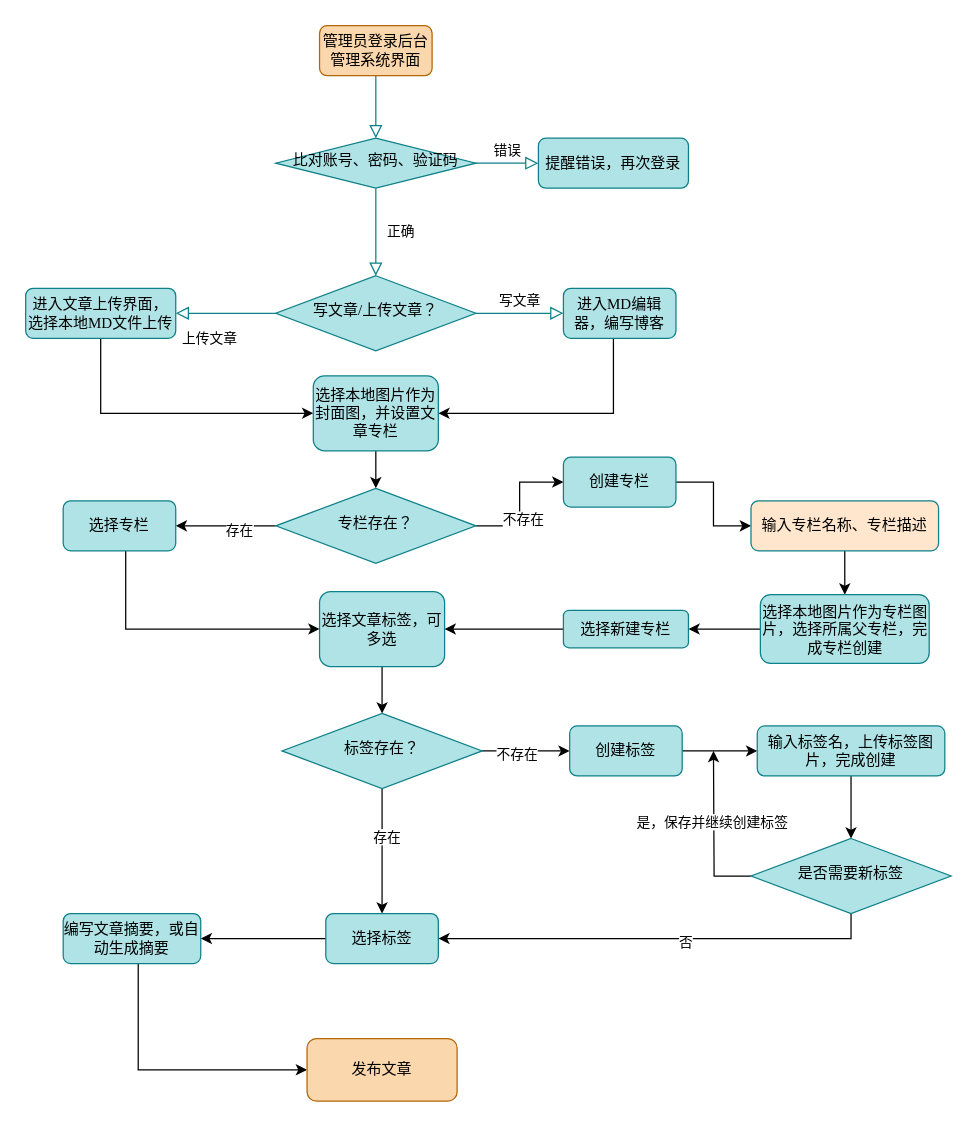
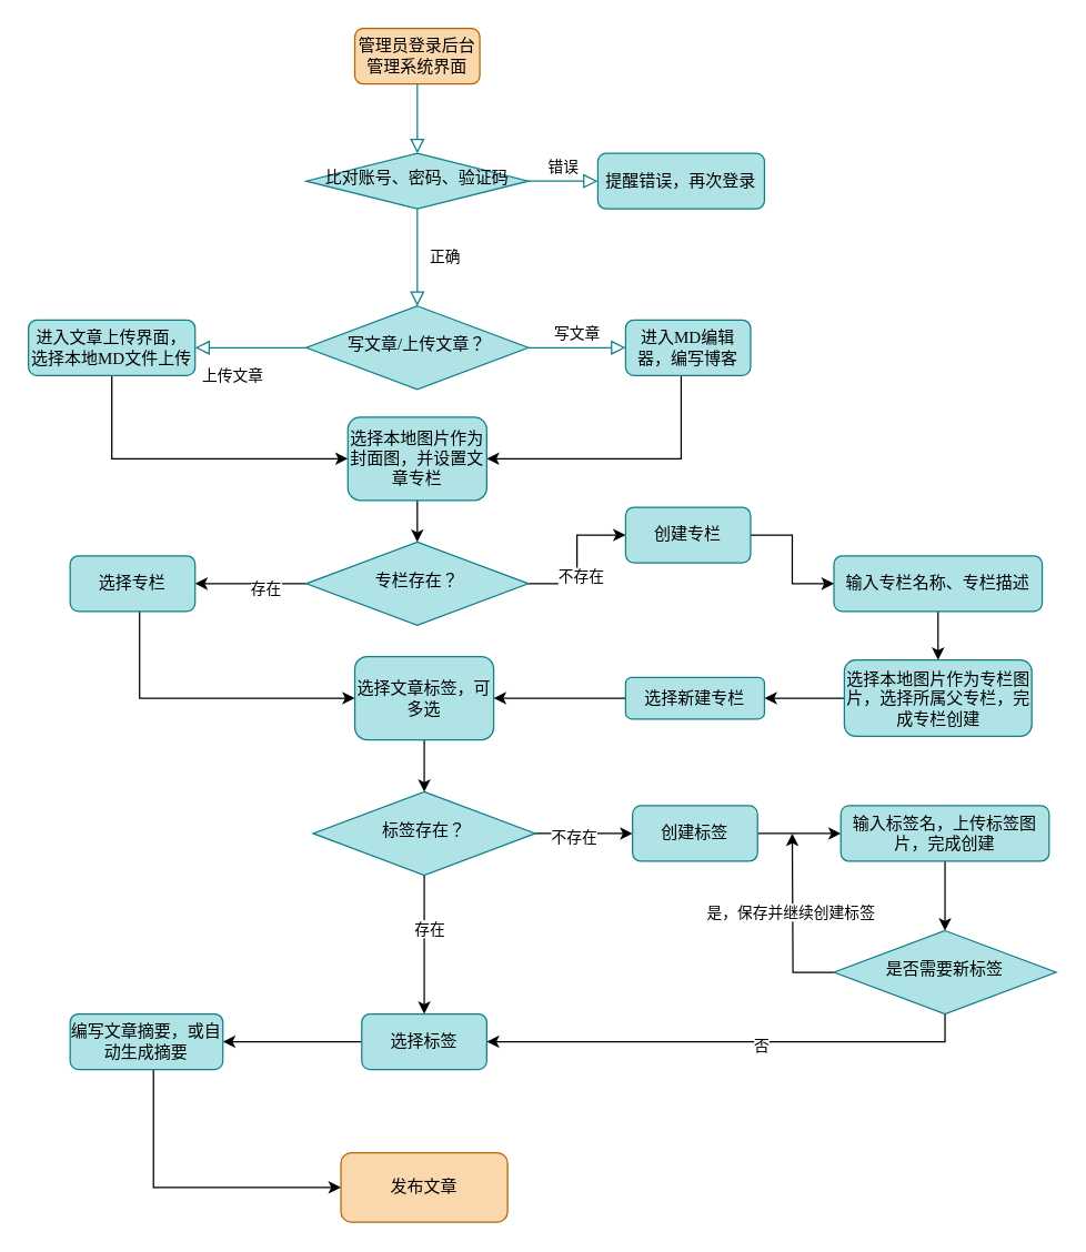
  <mxCell id="0" />
  <mxCell id="1" parent="0" />
  <mxCell id="2" value="" style="rounded=0;html=1;jettySize=auto;orthogonalLoop=1;fontSize=11;endArrow=block;endFill=0;endSize=8;strokeWidth=1;shadow=0;labelBackgroundColor=none;edgeStyle=orthogonalEdgeStyle;fillColor=#b0e3e6;strokeColor=#0e8088;fontFamily=Verdana;" parent="1" source="3" target="6" edge="1"><mxGeometry relative="1" as="geometry" /></mxCell>
  <mxCell id="3" value="管理员登录后台管理系统界面" style="rounded=1;whiteSpace=wrap;html=1;fontSize=12;glass=0;strokeWidth=1;shadow=0;fillColor=#fad7ac;strokeColor=#b46504;fontFamily=Verdana;" parent="1" vertex="1"><mxGeometry x="255" y="20" width="90" height="40" as="geometry" /></mxCell>
  <mxCell id="4" value="正确" style="rounded=0;html=1;jettySize=auto;orthogonalLoop=1;fontSize=11;endArrow=block;endFill=0;endSize=8;strokeWidth=1;shadow=0;labelBackgroundColor=none;edgeStyle=orthogonalEdgeStyle;fillColor=#b0e3e6;strokeColor=#0e8088;fontFamily=Verdana;" parent="1" source="6" target="10" edge="1"><mxGeometry y="20" relative="1" as="geometry"><mxPoint as="offset" /></mxGeometry></mxCell>
  <mxCell id="5" value="错误" style="edgeStyle=orthogonalEdgeStyle;rounded=0;html=1;jettySize=auto;orthogonalLoop=1;fontSize=11;endArrow=block;endFill=0;endSize=8;strokeWidth=1;shadow=0;labelBackgroundColor=none;fillColor=#b0e3e6;strokeColor=#0e8088;fontFamily=Verdana;" parent="1" source="6" target="7" edge="1"><mxGeometry y="10" relative="1" as="geometry"><mxPoint as="offset" /></mxGeometry></mxCell>
  <mxCell id="6" value="比对账号、密码、验证码" style="rhombus;whiteSpace=wrap;html=1;shadow=0;fontFamily=Verdana;fontSize=12;align=center;strokeWidth=1;spacing=6;spacingTop=-4;fillColor=#b0e3e6;strokeColor=#0e8088;" parent="1" vertex="1"><mxGeometry x="220" y="110" width="160" height="40" as="geometry" /></mxCell>
  <mxCell id="7" value="提醒错误，再次登录" style="rounded=1;whiteSpace=wrap;html=1;fontSize=12;glass=0;strokeWidth=1;shadow=0;fillColor=#b0e3e6;strokeColor=#0e8088;fontFamily=Verdana;" parent="1" vertex="1"><mxGeometry x="430" y="110" width="120" height="40" as="geometry" /></mxCell>
  <mxCell id="8" value="上传文章" style="rounded=0;html=1;jettySize=auto;orthogonalLoop=1;fontSize=11;endArrow=block;endFill=0;endSize=8;strokeWidth=1;shadow=0;labelBackgroundColor=none;edgeStyle=orthogonalEdgeStyle;fillColor=#b0e3e6;strokeColor=#0e8088;fontFamily=Verdana;" parent="1" source="10" target="23" edge="1"><mxGeometry x="0.333" y="20" relative="1" as="geometry"><mxPoint as="offset" /></mxGeometry></mxCell>
  <mxCell id="9" value="写文章" style="edgeStyle=orthogonalEdgeStyle;rounded=0;html=1;jettySize=auto;orthogonalLoop=1;fontSize=11;endArrow=block;endFill=0;endSize=8;strokeWidth=1;shadow=0;labelBackgroundColor=none;fillColor=#b0e3e6;strokeColor=#0e8088;fontFamily=Verdana;" parent="1" source="10" target="13" edge="1"><mxGeometry x="0.005" y="10" relative="1" as="geometry"><mxPoint as="offset" /></mxGeometry></mxCell>
  <mxCell id="10" value="写文章/上传文章？" style="rhombus;whiteSpace=wrap;html=1;shadow=0;fontFamily=Verdana;fontSize=12;align=center;strokeWidth=1;spacing=6;spacingTop=-4;fillColor=#b0e3e6;strokeColor=#0e8088;" parent="1" vertex="1"><mxGeometry x="220" y="220" width="160" height="60" as="geometry" /></mxCell>
  <mxCell id="11" style="edgeStyle=orthogonalEdgeStyle;rounded=0;orthogonalLoop=1;jettySize=auto;html=1;entryX=0;entryY=0.5;entryDx=0;entryDy=0;" edge="1" parent="1" source="23" target="15"><mxGeometry relative="1" as="geometry"><mxPoint x="110" y="260" as="sourcePoint" /><mxPoint x="255" y="380" as="targetPoint" /><Array as="points"><mxPoint x="80" y="330" /></Array></mxGeometry></mxCell>
  <mxCell id="12" style="edgeStyle=orthogonalEdgeStyle;rounded=0;orthogonalLoop=1;jettySize=auto;html=1;entryX=1;entryY=0.5;entryDx=0;entryDy=0;" edge="1" parent="1" source="13" target="15"><mxGeometry relative="1" as="geometry"><Array as="points"><mxPoint x="490" y="330" /></Array></mxGeometry></mxCell>
  <mxCell id="13" value="进入MD编辑器，编写博客" style="rounded=1;whiteSpace=wrap;html=1;fontSize=12;glass=0;strokeWidth=1;shadow=0;fillColor=#b0e3e6;strokeColor=#0e8088;fontFamily=Verdana;" parent="1" vertex="1"><mxGeometry x="450" y="230" width="90" height="40" as="geometry" /></mxCell>
  <mxCell id="14" value="" style="edgeStyle=orthogonalEdgeStyle;rounded=0;orthogonalLoop=1;jettySize=auto;html=1;" edge="1" parent="1" source="15" target="20"><mxGeometry relative="1" as="geometry"><mxPoint x="300" y="410" as="targetPoint" /></mxGeometry></mxCell>
  <mxCell id="15" value="选择本地图片作为封面图，并设置文章专栏" style="rounded=1;whiteSpace=wrap;html=1;fontSize=12;glass=0;strokeWidth=1;shadow=0;fillColor=#b0e3e6;strokeColor=#0e8088;fontFamily=Verdana;" vertex="1" parent="1"><mxGeometry x="250" y="300" width="100" height="60" as="geometry" /></mxCell>
  <mxCell id="16" value="" style="edgeStyle=orthogonalEdgeStyle;rounded=0;orthogonalLoop=1;jettySize=auto;html=1;" edge="1" parent="1" source="20" target="22"><mxGeometry relative="1" as="geometry" /></mxCell>
  <mxCell id="17" value="存在" style="edgeLabel;html=1;align=center;verticalAlign=middle;resizable=0;points=[];" vertex="1" connectable="0" parent="16"><mxGeometry x="-0.242" y="3" relative="1" as="geometry"><mxPoint as="offset" /></mxGeometry></mxCell>
  <mxCell id="18" value="" style="edgeStyle=orthogonalEdgeStyle;rounded=0;orthogonalLoop=1;jettySize=auto;html=1;" edge="1" parent="1" source="20" target="25"><mxGeometry relative="1" as="geometry" /></mxCell>
  <mxCell id="19" value="不存在" style="edgeLabel;html=1;align=center;verticalAlign=middle;resizable=0;points=[];" vertex="1" connectable="0" parent="18"><mxGeometry x="-0.215" y="-2" relative="1" as="geometry"><mxPoint as="offset" /></mxGeometry></mxCell>
  <mxCell id="20" value="专栏存在？" style="rhombus;whiteSpace=wrap;html=1;shadow=0;fontFamily=Verdana;fontSize=12;align=center;strokeWidth=1;spacing=6;spacingTop=-4;fillColor=#b0e3e6;strokeColor=#0e8088;" vertex="1" parent="1"><mxGeometry x="220" y="390" width="160" height="60" as="geometry" /></mxCell>
  <mxCell id="21" style="edgeStyle=orthogonalEdgeStyle;rounded=0;orthogonalLoop=1;jettySize=auto;html=1;entryX=0;entryY=0.5;entryDx=0;entryDy=0;" edge="1" parent="1" source="22" target="31"><mxGeometry relative="1" as="geometry"><Array as="points"><mxPoint x="100" y="503" /></Array></mxGeometry></mxCell>
  <mxCell id="22" value="选择专栏" style="rounded=1;whiteSpace=wrap;html=1;fontSize=12;glass=0;strokeWidth=1;shadow=0;fillColor=#b0e3e6;strokeColor=#0e8088;fontFamily=Verdana;" vertex="1" parent="1"><mxGeometry x="50" y="400" width="90" height="40" as="geometry" /></mxCell>
  <mxCell id="23" value="进入文章上传界面，选择本地MD文件上传" style="rounded=1;whiteSpace=wrap;html=1;fontSize=12;glass=0;strokeWidth=1;shadow=0;fillColor=#b0e3e6;strokeColor=#0e8088;fontFamily=Verdana;" parent="1" vertex="1"><mxGeometry x="20" y="230" width="120" height="40" as="geometry" /></mxCell>
  <mxCell id="24" value="" style="edgeStyle=orthogonalEdgeStyle;rounded=0;orthogonalLoop=1;jettySize=auto;html=1;" edge="1" parent="1" source="25" target="27"><mxGeometry relative="1" as="geometry" /></mxCell>
  <mxCell id="25" value="创建专栏" style="rounded=1;whiteSpace=wrap;html=1;fontSize=12;glass=0;strokeWidth=1;shadow=0;fillColor=#b0e3e6;strokeColor=#0e8088;fontFamily=Verdana;" vertex="1" parent="1"><mxGeometry x="450" y="365" width="90" height="40" as="geometry" /></mxCell>
  <mxCell id="26" value="" style="edgeStyle=orthogonalEdgeStyle;rounded=0;orthogonalLoop=1;jettySize=auto;html=1;" edge="1" parent="1" source="27" target="29"><mxGeometry relative="1" as="geometry" /></mxCell>
- <mxCell id="27" value="输入专栏名称、专栏描述" style="rounded=1;whiteSpace=wrap;html=1;fontSize=12;glass=0;strokeWidth=1;shadow=0;fillColor=#ffe6cc;strokeColor=#0e8088;fontFamily=Verdana;" vertex="1" parent="1"><mxGeometry x="600" y="400" width="150" height="40" as="geometry" /></mxCell>
+ <mxCell id="27" value="输入专栏名称、专栏描述" style="rounded=1;whiteSpace=wrap;html=1;fontSize=12;glass=0;strokeWidth=1;shadow=0;fillColor=#b0e3e6;strokeColor=#0e8088;fontFamily=Verdana;" vertex="1" parent="1"><mxGeometry x="600" y="400" width="150" height="40" as="geometry" /></mxCell>
  <mxCell id="28" value="" style="edgeStyle=orthogonalEdgeStyle;rounded=0;orthogonalLoop=1;jettySize=auto;html=1;" edge="1" parent="1" source="29" target="33"><mxGeometry relative="1" as="geometry" /></mxCell>
  <mxCell id="29" value="选择本地图片作为专栏图片，选择所属父专栏，完成专栏创建" style="whiteSpace=wrap;html=1;fontFamily=Verdana;fillColor=#b0e3e6;strokeColor=#0e8088;rounded=1;glass=0;strokeWidth=1;shadow=0;" vertex="1" parent="1"><mxGeometry x="607.5" y="475" width="135" height="55" as="geometry" /></mxCell>
  <mxCell id="30" value="" style="edgeStyle=orthogonalEdgeStyle;rounded=0;orthogonalLoop=1;jettySize=auto;html=1;" edge="1" parent="1" source="31" target="38"><mxGeometry relative="1" as="geometry" /></mxCell>
  <mxCell id="31" value="选择文章标签，可多选" style="rounded=1;whiteSpace=wrap;html=1;fontSize=12;glass=0;strokeWidth=1;shadow=0;fillColor=#b0e3e6;strokeColor=#0e8088;fontFamily=Verdana;" vertex="1" parent="1"><mxGeometry x="255" y="472.5" width="100" height="60" as="geometry" /></mxCell>
  <mxCell id="32" style="edgeStyle=orthogonalEdgeStyle;rounded=0;orthogonalLoop=1;jettySize=auto;html=1;" edge="1" parent="1" source="33" target="31"><mxGeometry relative="1" as="geometry" /></mxCell>
  <mxCell id="33" value="选择新建专栏" style="whiteSpace=wrap;html=1;fontFamily=Verdana;fillColor=#b0e3e6;strokeColor=#0e8088;rounded=1;glass=0;strokeWidth=1;shadow=0;" vertex="1" parent="1"><mxGeometry x="450" y="487.5" width="100" height="30" as="geometry" /></mxCell>
  <mxCell id="34" value="" style="edgeStyle=orthogonalEdgeStyle;rounded=0;orthogonalLoop=1;jettySize=auto;html=1;" edge="1" parent="1" source="38" target="40"><mxGeometry relative="1" as="geometry" /></mxCell>
  <mxCell id="35" value="存在" style="edgeLabel;html=1;align=center;verticalAlign=middle;resizable=0;points=[];" vertex="1" connectable="0" parent="34"><mxGeometry x="-0.242" y="3" relative="1" as="geometry"><mxPoint as="offset" /></mxGeometry></mxCell>
  <mxCell id="36" value="" style="edgeStyle=orthogonalEdgeStyle;rounded=0;orthogonalLoop=1;jettySize=auto;html=1;" edge="1" parent="1" source="38" target="42"><mxGeometry relative="1" as="geometry" /></mxCell>
  <mxCell id="37" value="不存在" style="edgeLabel;html=1;align=center;verticalAlign=middle;resizable=0;points=[];" vertex="1" connectable="0" parent="36"><mxGeometry x="-0.215" y="-2" relative="1" as="geometry"><mxPoint as="offset" /></mxGeometry></mxCell>
  <mxCell id="38" value="标签存在？" style="rhombus;whiteSpace=wrap;html=1;shadow=0;fontFamily=Verdana;fontSize=12;align=center;strokeWidth=1;spacing=6;spacingTop=-4;fillColor=#b0e3e6;strokeColor=#0e8088;" vertex="1" parent="1"><mxGeometry x="225" y="570" width="160" height="60" as="geometry" /></mxCell>
  <mxCell id="39" value="" style="edgeStyle=orthogonalEdgeStyle;rounded=0;orthogonalLoop=1;jettySize=auto;html=1;" edge="1" parent="1" source="40" target="46"><mxGeometry relative="1" as="geometry" /></mxCell>
  <mxCell id="40" value="选择标签" style="rounded=1;whiteSpace=wrap;html=1;fontSize=12;glass=0;strokeWidth=1;shadow=0;fillColor=#b0e3e6;strokeColor=#0e8088;fontFamily=Verdana;" vertex="1" parent="1"><mxGeometry x="260" y="730" width="90" height="40" as="geometry" /></mxCell>
  <mxCell id="41" value="" style="edgeStyle=orthogonalEdgeStyle;rounded=0;orthogonalLoop=1;jettySize=auto;html=1;" edge="1" parent="1" source="42" target="44"><mxGeometry relative="1" as="geometry" /></mxCell>
  <mxCell id="42" value="创建标签" style="rounded=1;whiteSpace=wrap;html=1;fontSize=12;glass=0;strokeWidth=1;shadow=0;fillColor=#b0e3e6;strokeColor=#0e8088;fontFamily=Verdana;" vertex="1" parent="1"><mxGeometry x="455" y="580" width="90" height="40" as="geometry" /></mxCell>
  <mxCell id="43" value="" style="edgeStyle=orthogonalEdgeStyle;rounded=0;orthogonalLoop=1;jettySize=auto;html=1;" edge="1" parent="1" source="44" target="52"><mxGeometry relative="1" as="geometry" /></mxCell>
  <mxCell id="44" value="输入标签名，上传标签图片，完成创建" style="rounded=1;whiteSpace=wrap;html=1;fontSize=12;glass=0;strokeWidth=1;shadow=0;fillColor=#b0e3e6;strokeColor=#0e8088;fontFamily=Verdana;" vertex="1" parent="1"><mxGeometry x="605" y="580" width="150" height="40" as="geometry" /></mxCell>
  <mxCell id="45" style="edgeStyle=orthogonalEdgeStyle;rounded=0;orthogonalLoop=1;jettySize=auto;html=1;entryX=0;entryY=0.5;entryDx=0;entryDy=0;" edge="1" parent="1" source="46" target="47"><mxGeometry relative="1" as="geometry"><Array as="points"><mxPoint y="855" x="110" /></Array></mxGeometry></mxCell>
  <mxCell id="46" value="编写文章摘要，或自动生成摘要" style="rounded=1;whiteSpace=wrap;html=1;fontSize=12;glass=0;strokeWidth=1;shadow=0;fillColor=#b0e3e6;strokeColor=#0e8088;fontFamily=Verdana;" vertex="1" parent="1"><mxGeometry x="50" y="730" width="110" height="40" as="geometry" /></mxCell>
  <mxCell id="47" value="发布文章" style="whiteSpace=wrap;html=1;fontFamily=Verdana;fillColor=#fad7ac;strokeColor=#b46504;rounded=1;glass=0;strokeWidth=1;shadow=0;" vertex="1" parent="1"><mxGeometry x="245" y="830" width="120" height="50" as="geometry" /></mxCell>
  <mxCell id="48" value="" style="edgeStyle=orthogonalEdgeStyle;rounded=0;orthogonalLoop=1;jettySize=auto;html=1;" edge="1" parent="1" source="52"><mxGeometry relative="1" as="geometry"><mxPoint x="570" y="600" as="targetPoint" /></mxGeometry></mxCell>
  <mxCell id="49" value="是，保存并继续创建标签" style="edgeLabel;html=1;align=center;verticalAlign=middle;resizable=0;points=[];" vertex="1" connectable="0" parent="48"><mxGeometry x="-0.236" y="2" relative="1" as="geometry"><mxPoint y="-24" as="offset" /></mxGeometry></mxCell>
  <mxCell id="50" style="edgeStyle=orthogonalEdgeStyle;rounded=0;orthogonalLoop=1;jettySize=auto;html=1;entryX=1;entryY=0.5;entryDx=0;entryDy=0;" edge="1" parent="1" source="52" target="40"><mxGeometry relative="1" as="geometry"><Array as="points"><mxPoint x="680" y="750" /></Array></mxGeometry></mxCell>
  <mxCell id="51" value="否" style="edgeLabel;html=1;align=center;verticalAlign=middle;resizable=0;points=[];" vertex="1" connectable="0" parent="50"><mxGeometry x="-0.128" y="2" relative="1" as="geometry"><mxPoint as="offset" /></mxGeometry></mxCell>
  <mxCell id="52" value="是否需要新标签" style="rhombus;whiteSpace=wrap;html=1;shadow=0;fontFamily=Verdana;fontSize=12;align=center;strokeWidth=1;spacing=6;spacingTop=-4;fillColor=#b0e3e6;strokeColor=#0e8088;" vertex="1" parent="1"><mxGeometry x="600" y="670" width="160" height="60" as="geometry" /></mxCell>
